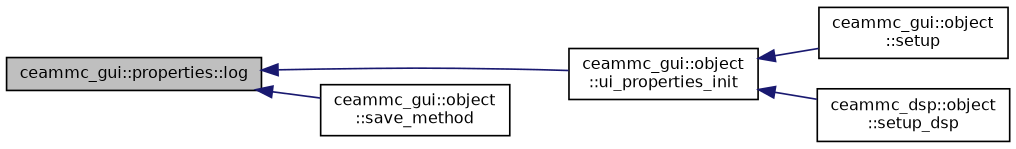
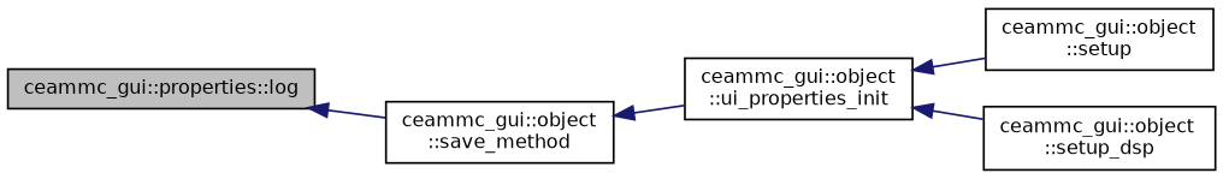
  digraph {
    rankdir=LR
    node [color=black fillcolor=white fontname=Helvetica fontsize=10 shape=record style=filled]
    edge [color=midnightblue dir=back fontname=Helvetica fontsize=10 labelfontname=Helvetica labelfontsize=10 style=solid]
    n1 [fillcolor=grey75 fontcolor=black height=0.2 label="ceammc_gui::properties::log" width=0.4]
    n2 [height=0.2 label="ceammc_gui::object\l::ui_properties_init" width=0.4]
    n3 [height=0.2 label="ceammc_gui::object\l::save_method" width=0.4]
    n4 [height=0.2 label="ceammc_gui::object\l::setup" width=0.4]
-   n5 [height=0.2 label="ceammc_dsp::object\l::setup_dsp" width=0.4]
-   n1 -> n2
+   n5 [height=0.2 label="ceammc_gui::object\l::setup_dsp" width=0.4]
+   n3 -> n2
    n1 -> n3
    n2 -> n4
    n2 -> n5
  }
